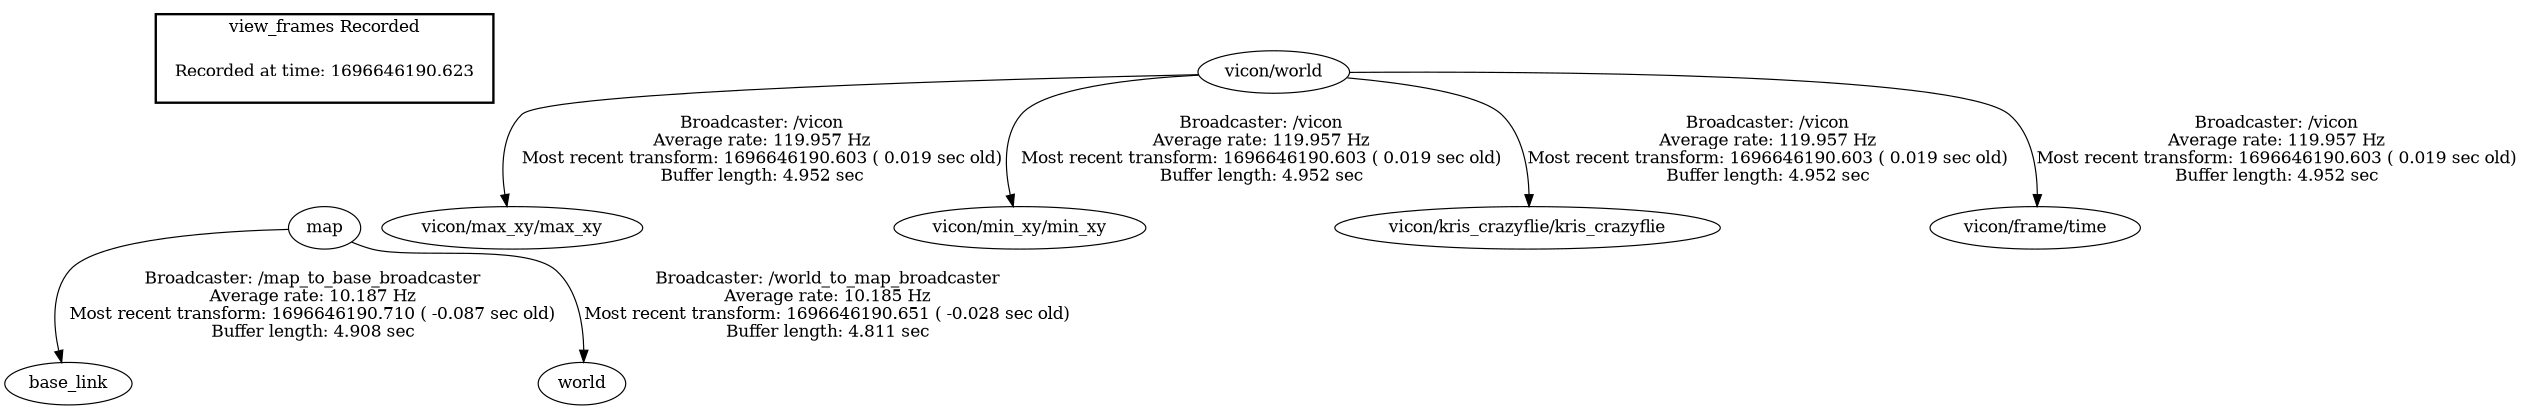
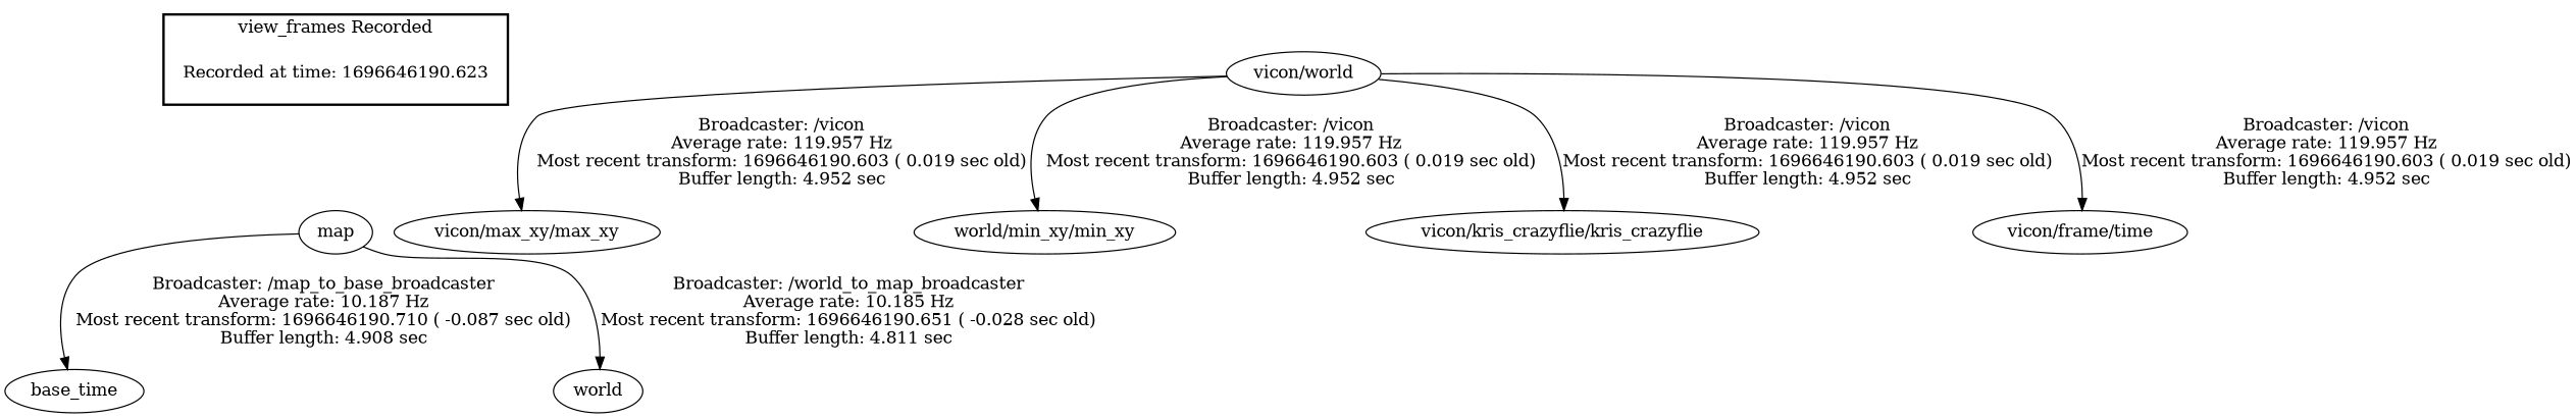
  digraph {
    "Recorded at time: 1696646190.623" [shape=plaintext]
    map
    "vicon/world"
    "vicon/max_xy/max_xy"
-   "vicon/min_xy/min_xy"
+   "vicon/min_xy/min_xy" [label="world/min_xy/min_xy"]
    "vicon/kris_crazyflie/kris_crazyflie"
    n7 [label="vicon/frame/time"]
-   base_link
+   base_link [label=base_time]
    world
    subgraph cluster_1 {
      color=black
      label="view_frames Recorded"
      style=bold
      "Recorded at time: 1696646190.623"
    }
    "Recorded at time: 1696646190.623" -> map [style=invis]
    map -> base_link [label="Broadcaster: /map_to_base_broadcaster\nAverage rate: 10.187 Hz\nMost recent transform: 1696646190.710 ( -0.087 sec old)\nBuffer length: 4.908 sec\n"]
    map -> world [label="Broadcaster: /world_to_map_broadcaster\nAverage rate: 10.185 Hz\nMost recent transform: 1696646190.651 ( -0.028 sec old)\nBuffer length: 4.811 sec\n"]
    "vicon/world" -> "vicon/max_xy/max_xy" [label="Broadcaster: /vicon\nAverage rate: 119.957 Hz\nMost recent transform: 1696646190.603 ( 0.019 sec old)\nBuffer length: 4.952 sec\n"]
    "vicon/world" -> "vicon/min_xy/min_xy" [label="Broadcaster: /vicon\nAverage rate: 119.957 Hz\nMost recent transform: 1696646190.603 ( 0.019 sec old)\nBuffer length: 4.952 sec\n"]
    "vicon/world" -> "vicon/kris_crazyflie/kris_crazyflie" [label="Broadcaster: /vicon\nAverage rate: 119.957 Hz\nMost recent transform: 1696646190.603 ( 0.019 sec old)\nBuffer length: 4.952 sec\n"]
    "vicon/world" -> n7 [label="Broadcaster: /vicon\nAverage rate: 119.957 Hz\nMost recent transform: 1696646190.603 ( 0.019 sec old)\nBuffer length: 4.952 sec\n"]
  }
